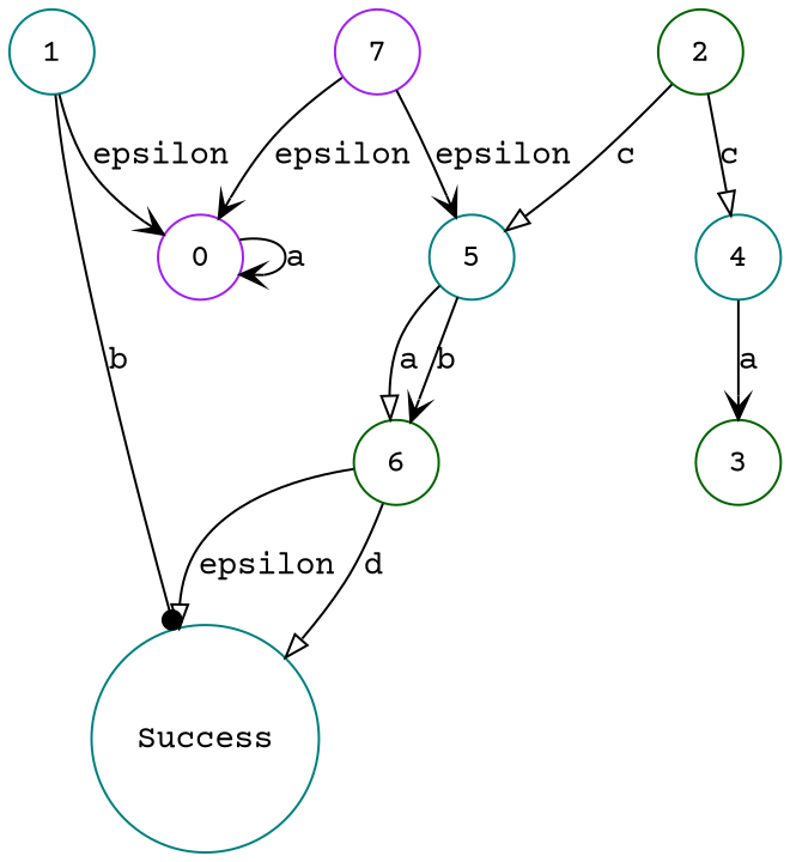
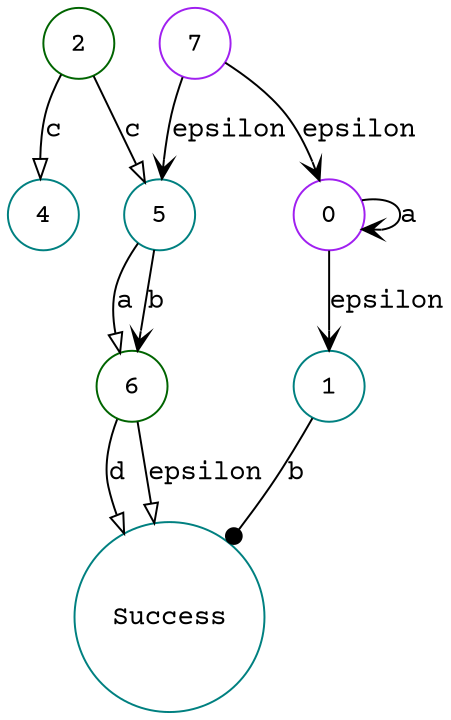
  digraph {
    fontname="Courier Prime"
    node [color=teal fontname="Courier Prime" shape=circle]
    edge [arrowhead=vee fontname="Courier Prime"]
    n1 [color=purple label=0]
    n2 [label=1]
    n3 [label=Success]
    n4 [color=darkgreen label=2]
    n5 [label=4]
    n6 [label=5]
-   n7 [color=darkgreen label=3]
    n8 [color=darkgreen label=6]
    n9 [color=purple label=7]
    n1 -> n1 [label=a]
-   n2 -> n1 [label=epsilon]
+   n1 -> n2 [label=epsilon]
    n2 -> n3 [arrowhead=dot label=b]
    n4 -> n5 [arrowhead=onormal label=c]
    n4 -> n6 [arrowhead=onormal label=c]
-   n5 -> n7 [label=a]
    n6 -> n8 [arrowhead=onormal label=a]
    n6 -> n8 [label=b]
    n8 -> n3 [arrowhead=onormal label=d]
    n8 -> n3 [arrowhead=onormal label=epsilon]
    n9 -> n1 [label=epsilon]
    n9 -> n6 [label=epsilon]
  }
